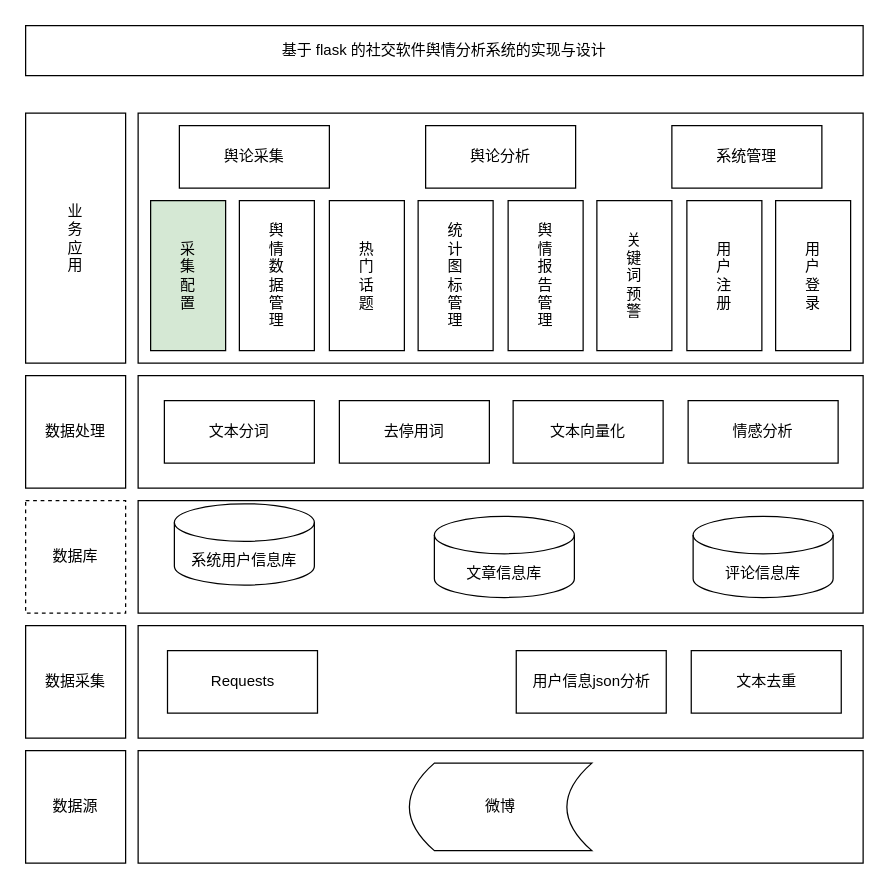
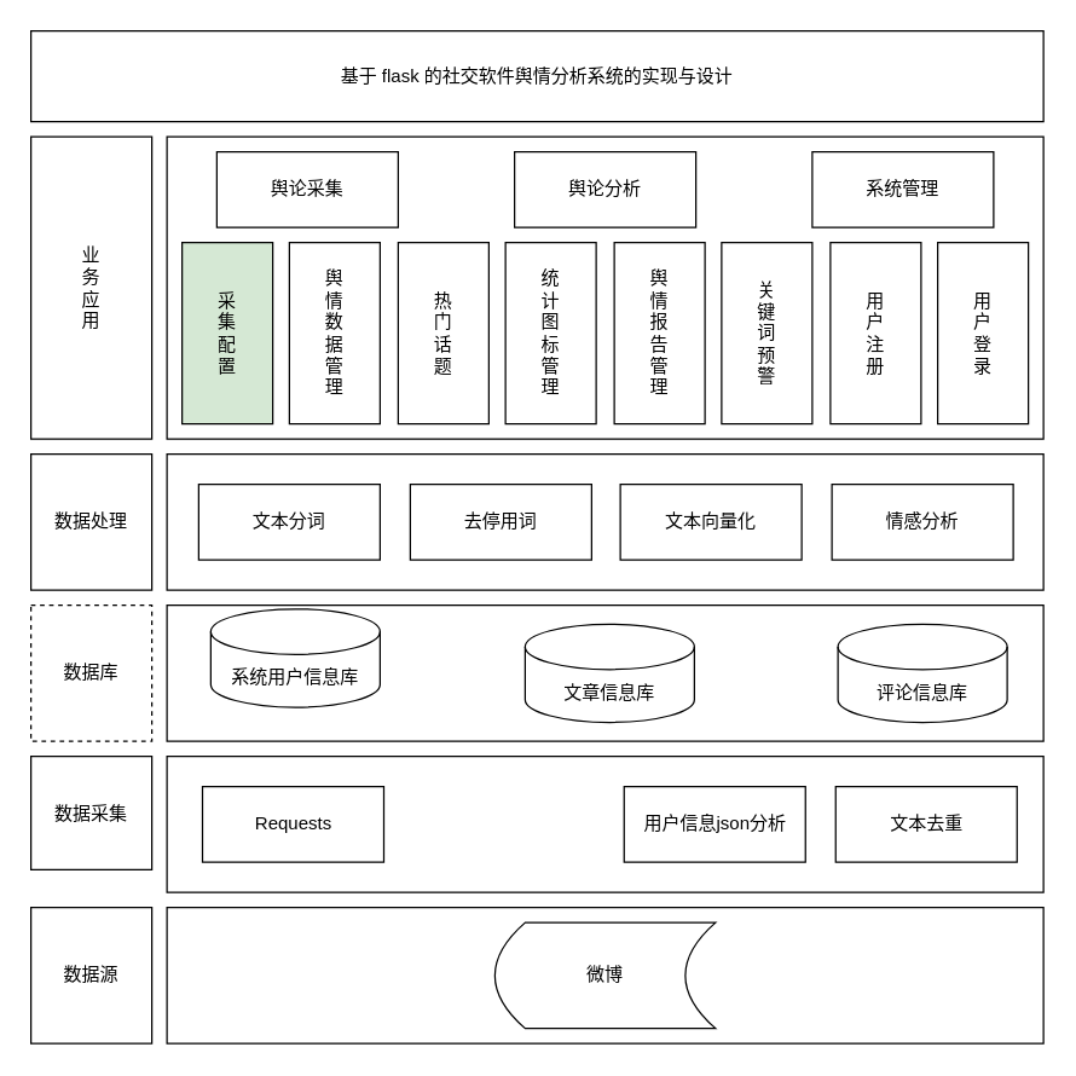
  <mxCell id="0" />
  <mxCell id="1" parent="0" />
- <mxCell id="2" value="基于 flask 的社交软件舆情分析系统的实现与设计" style="rounded=0;whiteSpace=wrap;html=1;" vertex="1" parent="1"><mxGeometry x="20" y="20" width="670" height="40" as="geometry" /></mxCell>
+ <mxCell id="2" value="基于 flask 的社交软件舆情分析系统的实现与设计" style="rounded=0;whiteSpace=wrap;html=1;" vertex="1" parent="1"><mxGeometry x="20" y="20" width="670" height="60" as="geometry" /></mxCell>
  <mxCell id="3" value="业&lt;div&gt;务&lt;/div&gt;&lt;div&gt;应&lt;/div&gt;&lt;div&gt;用&lt;/div&gt;" style="rounded=0;whiteSpace=wrap;html=1;" vertex="1" parent="1"><mxGeometry x="20" y="90" width="80" height="200" as="geometry" /></mxCell>
  <mxCell id="4" value="数据处理" style="rounded=0;whiteSpace=wrap;html=1;" vertex="1" parent="1"><mxGeometry x="20" y="300" width="80" height="90" as="geometry" /></mxCell>
  <mxCell id="5" value="数据库" style="rounded=0;whiteSpace=wrap;html=1;dashed=1;" vertex="1" parent="1"><mxGeometry x="20" y="400" width="80" height="90" as="geometry" /></mxCell>
- <mxCell id="6" value="数据采集" style="rounded=0;whiteSpace=wrap;html=1;" vertex="1" parent="1"><mxGeometry x="20" y="500" width="80" height="90" as="geometry" /></mxCell>
+ <mxCell id="6" value="数据采集" style="rounded=0;whiteSpace=wrap;html=1;" vertex="1" parent="1"><mxGeometry x="20" y="500" width="80" height="75" as="geometry" /></mxCell>
  <mxCell id="7" value="数据源" style="rounded=0;whiteSpace=wrap;html=1;" vertex="1" parent="1"><mxGeometry x="20" y="600" width="80" height="90" as="geometry" /></mxCell>
  <mxCell id="8" value="" style="rounded=0;whiteSpace=wrap;html=1;" vertex="1" parent="1"><mxGeometry x="110" y="90" width="580" height="200" as="geometry" /></mxCell>
  <mxCell id="9" value="" style="rounded=0;whiteSpace=wrap;html=1;" vertex="1" parent="1"><mxGeometry x="110" y="300" width="580" height="90" as="geometry" /></mxCell>
  <mxCell id="10" value="" style="rounded=0;whiteSpace=wrap;html=1;" vertex="1" parent="1"><mxGeometry x="110" y="400" width="580" height="90" as="geometry" /></mxCell>
  <mxCell id="11" value="" style="rounded=0;whiteSpace=wrap;html=1;" vertex="1" parent="1"><mxGeometry x="110" y="500" width="580" height="90" as="geometry" /></mxCell>
  <mxCell id="12" value="" style="rounded=0;whiteSpace=wrap;html=1;" vertex="1" parent="1"><mxGeometry x="110" y="600" width="580" height="90" as="geometry" /></mxCell>
  <mxCell id="13" value="舆论采集" style="rounded=0;whiteSpace=wrap;html=1;" vertex="1" parent="1"><mxGeometry x="143" y="100" width="120" height="50" as="geometry" /></mxCell>
  <mxCell id="14" value="采&lt;div&gt;集&lt;/div&gt;&lt;div&gt;配&lt;/div&gt;&lt;div&gt;置&lt;/div&gt;" style="rounded=0;whiteSpace=wrap;html=1;horizontal=1;fillColor=#d5e8d4;" vertex="1" parent="1"><mxGeometry x="120" y="160" width="60" height="120" as="geometry" /></mxCell>
  <mxCell id="15" value="舆&lt;div&gt;情&lt;/div&gt;&lt;div&gt;数&lt;/div&gt;&lt;div&gt;据&lt;/div&gt;&lt;div&gt;管&lt;/div&gt;&lt;div&gt;理&lt;/div&gt;" style="rounded=0;whiteSpace=wrap;html=1;" vertex="1" parent="1"><mxGeometry x="191" y="160" width="60" height="120" as="geometry" /></mxCell>
  <mxCell id="16" value="热&lt;div&gt;门&lt;/div&gt;&lt;div&gt;话&lt;/div&gt;&lt;div&gt;题&lt;/div&gt;" style="rounded=0;whiteSpace=wrap;html=1;" vertex="1" parent="1"><mxGeometry x="263" y="160" width="60" height="120" as="geometry" /></mxCell>
  <mxCell id="17" value="用&lt;div&gt;户&lt;/div&gt;&lt;div&gt;注&lt;/div&gt;&lt;div&gt;册&lt;/div&gt;" style="rounded=0;whiteSpace=wrap;html=1;" vertex="1" parent="1"><mxGeometry x="549" y="160" width="60" height="120" as="geometry" /></mxCell>
  <mxCell id="18" value="统&lt;div&gt;计&lt;/div&gt;&lt;div&gt;图&lt;/div&gt;&lt;div&gt;标&lt;/div&gt;&lt;div&gt;管&lt;/div&gt;&lt;div&gt;理&lt;/div&gt;" style="rounded=0;whiteSpace=wrap;html=1;" vertex="1" parent="1"><mxGeometry x="334" y="160" width="60" height="120" as="geometry" /></mxCell>
  <mxCell id="19" value="舆&lt;div&gt;情&lt;/div&gt;&lt;div&gt;报&lt;/div&gt;&lt;div&gt;告&lt;/div&gt;&lt;div&gt;管&lt;/div&gt;&lt;div&gt;理&lt;/div&gt;" style="rounded=0;whiteSpace=wrap;html=1;" vertex="1" parent="1"><mxGeometry x="406" y="160" width="60" height="120" as="geometry" /></mxCell>
  <mxCell id="20" value="关&lt;div&gt;键&lt;/div&gt;&lt;div&gt;词&lt;/div&gt;&lt;div&gt;预&lt;/div&gt;&lt;div&gt;警&lt;/div&gt;" style="rounded=0;whiteSpace=wrap;html=1;" vertex="1" parent="1"><mxGeometry x="477" y="160" width="60" height="120" as="geometry" /></mxCell>
  <mxCell id="21" value="用&lt;div&gt;户&lt;/div&gt;&lt;div&gt;登&lt;/div&gt;&lt;div&gt;录&lt;/div&gt;" style="rounded=0;whiteSpace=wrap;html=1;" vertex="1" parent="1"><mxGeometry x="620" y="160" width="60" height="120" as="geometry" /></mxCell>
  <mxCell id="22" value="系统管理" style="rounded=0;whiteSpace=wrap;html=1;" vertex="1" parent="1"><mxGeometry x="537" y="100" width="120" height="50" as="geometry" /></mxCell>
  <mxCell id="23" value="舆论分析" style="rounded=0;whiteSpace=wrap;html=1;" vertex="1" parent="1"><mxGeometry x="340" y="100" width="120" height="50" as="geometry" /></mxCell>
  <mxCell id="24" value="文本分词" style="rounded=0;whiteSpace=wrap;html=1;" vertex="1" parent="1"><mxGeometry x="131" y="320" width="120" height="50" as="geometry" /></mxCell>
  <mxCell id="25" value="情感分析" style="rounded=0;whiteSpace=wrap;html=1;" vertex="1" parent="1"><mxGeometry x="550" y="320" width="120" height="50" as="geometry" /></mxCell>
  <mxCell id="26" value="文本向量化" style="rounded=0;whiteSpace=wrap;html=1;" vertex="1" parent="1"><mxGeometry x="410" y="320" width="120" height="50" as="geometry" /></mxCell>
  <mxCell id="27" value="去停用词" style="rounded=0;whiteSpace=wrap;html=1;" vertex="1" parent="1"><mxGeometry x="271" y="320" width="120" height="50" as="geometry" /></mxCell>
  <mxCell id="28" value="系统用户信息库" style="shape=cylinder3;whiteSpace=wrap;html=1;boundedLbl=1;backgroundOutline=1;size=15;" vertex="1" parent="1"><mxGeometry x="139" y="402.5" width="112" height="65" as="geometry" /></mxCell>
  <mxCell id="29" value="评论信息库" style="shape=cylinder3;whiteSpace=wrap;html=1;boundedLbl=1;backgroundOutline=1;size=15;" vertex="1" parent="1"><mxGeometry x="554" y="412.5" width="112" height="65" as="geometry" /></mxCell>
  <mxCell id="30" value="文章信息库" style="shape=cylinder3;whiteSpace=wrap;html=1;boundedLbl=1;backgroundOutline=1;size=15;" vertex="1" parent="1"><mxGeometry x="347" y="412.5" width="112" height="65" as="geometry" /></mxCell>
  <mxCell id="31" value="Requests" style="rounded=0;whiteSpace=wrap;html=1;" vertex="1" parent="1"><mxGeometry x="133.5" y="520" width="120" height="50" as="geometry" /></mxCell>
  <mxCell id="32" value="文本去重" style="rounded=0;whiteSpace=wrap;html=1;" vertex="1" parent="1"><mxGeometry x="552.5" y="520" width="120" height="50" as="geometry" /></mxCell>
  <mxCell id="33" value="用户信息json分析" style="rounded=0;whiteSpace=wrap;html=1;" vertex="1" parent="1"><mxGeometry x="412.5" y="520" width="120" height="50" as="geometry" /></mxCell>
  <mxCell id="34" value="微博" style="shape=dataStorage;whiteSpace=wrap;html=1;fixedSize=1;" vertex="1" parent="1"><mxGeometry x="327" y="610" width="146" height="70" as="geometry" /></mxCell>
